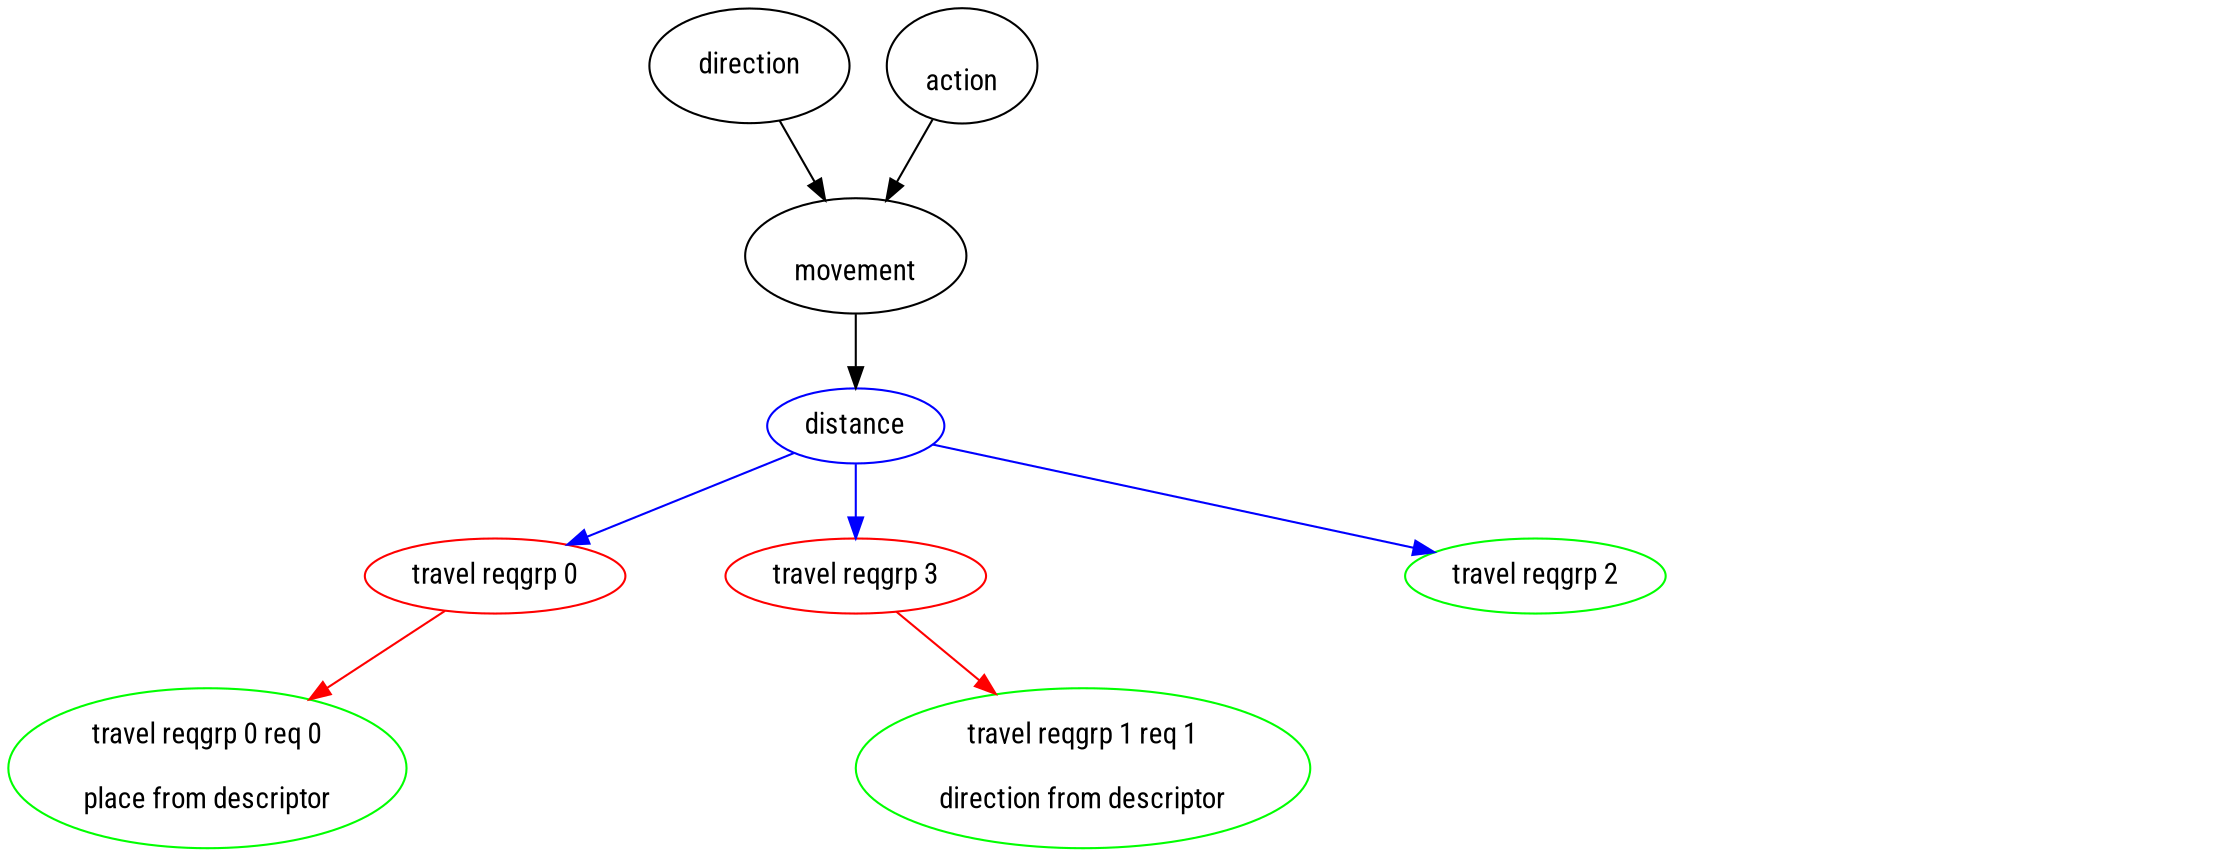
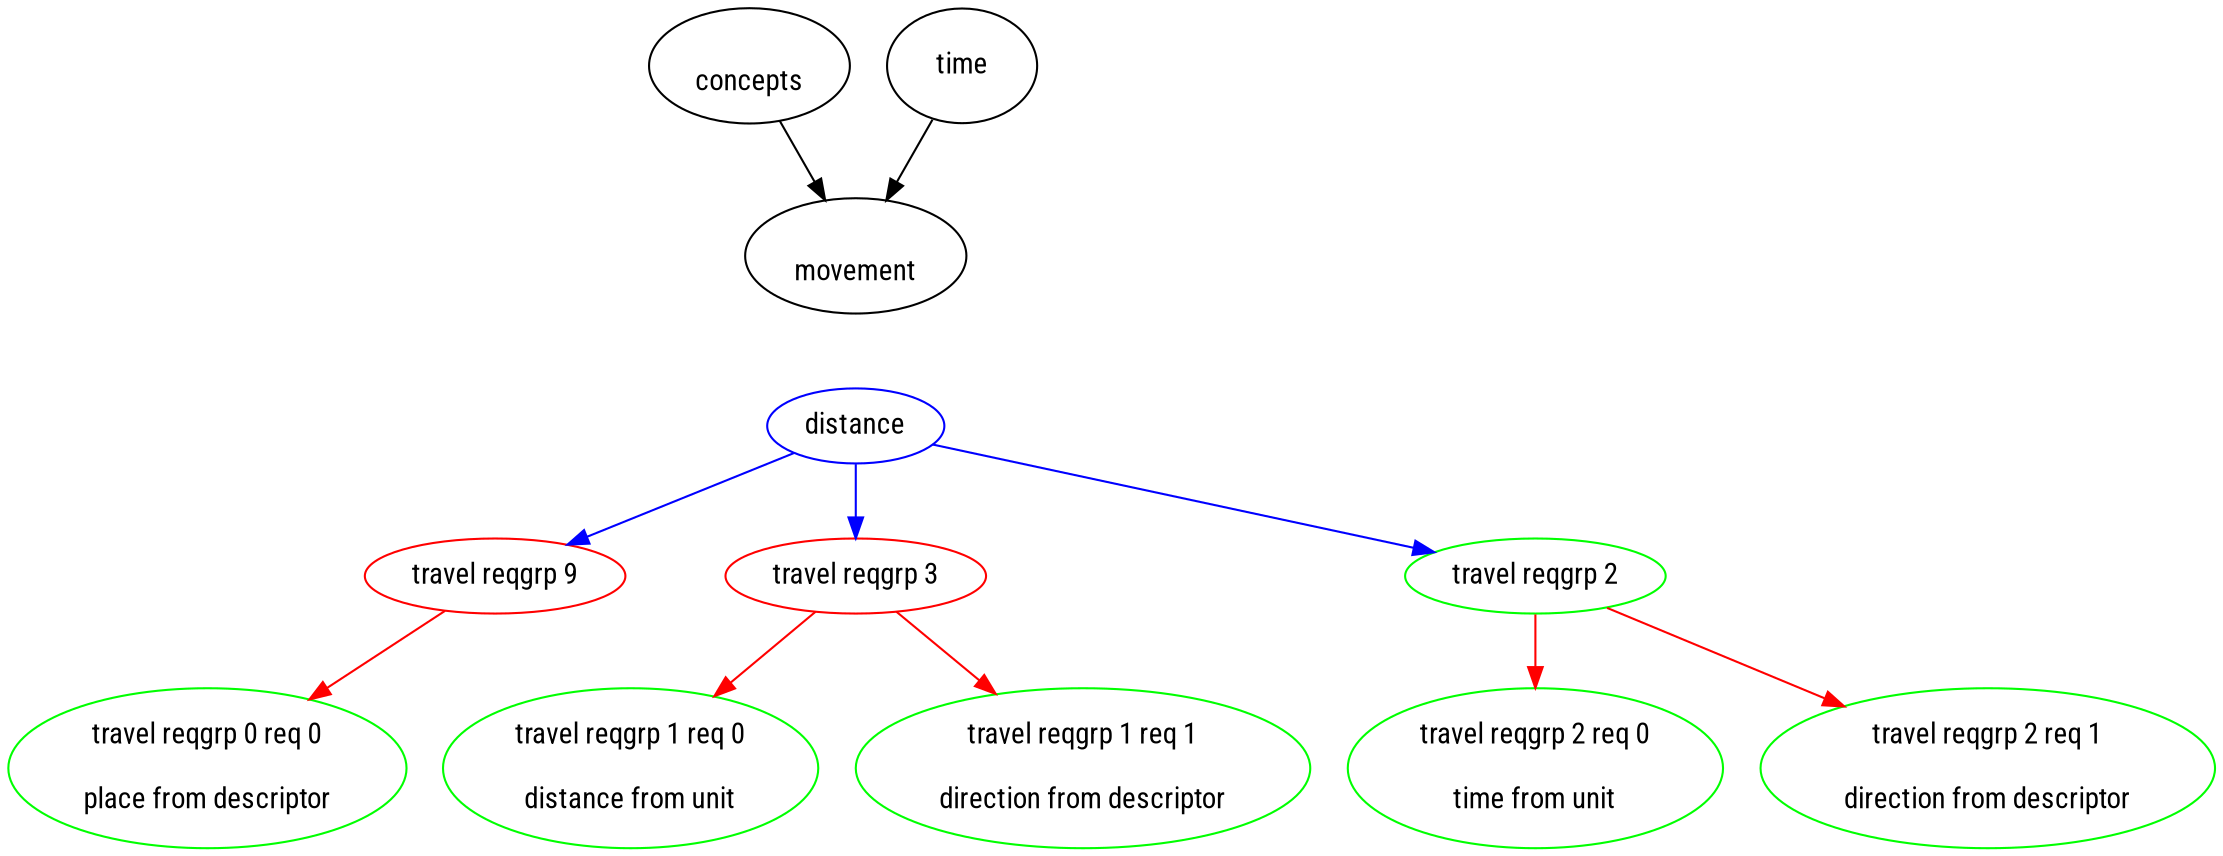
  digraph {
    fontname="Roboto Condensed"
    node [fontname="Roboto Condensed" color=green]
    edge [fontname="Roboto Condensed" color=red]
-   "\nconcepts\n" [label=direction color=""]
+   "\nconcepts\n" [color=""]
    "\nmovement\n" [color=""]
-   "\naction\n" [color=""]
+   "\naction\n" [label=time color=""]
    n4 [color=blue label=distance]
-   "travel reqgrp 0" [color=red]
+   "travel reqgrp 0" [color=red label="travel reqgrp 9"]
    n6 [color=red label="travel reqgrp 3"]
    "travel reqgrp 2"
    "travel reqgrp 0 req 0\n\nplace from descriptor"
+   "travel reqgrp 1 req 0\n\ndistance from unit"
    "travel reqgrp 1 req 1\n\ndirection from descriptor"
+   "travel reqgrp 2 req 0\n\ntime from unit"
+   "travel reqgrp 2 req 1\n\ndirection from descriptor"
    "\nconcepts\n" -> "\nmovement\n" [color=""]
-   "\nmovement\n" -> n4 [color=""]
    "\naction\n" -> "\nmovement\n" [color=""]
    n4 -> "travel reqgrp 0" [color=blue]
    n4 -> n6 [color=blue]
    n4 -> "travel reqgrp 2" [color=blue]
    "travel reqgrp 0" -> "travel reqgrp 0 req 0\n\nplace from descriptor"
+   n6 -> "travel reqgrp 1 req 0\n\ndistance from unit"
    n6 -> "travel reqgrp 1 req 1\n\ndirection from descriptor"
+   "travel reqgrp 2" -> "travel reqgrp 2 req 0\n\ntime from unit"
+   "travel reqgrp 2" -> "travel reqgrp 2 req 1\n\ndirection from descriptor"
  }
